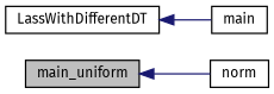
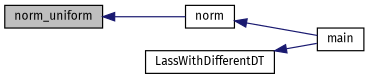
  digraph {
    fontname="Fira Sans"
    rankdir=LR
    node [color=black fillcolor=white fontname="Fira Sans" fontsize=10 shape=record style=filled]
    edge [color=midnightblue dir=back fontname="Fira Sans" fontsize=10 labelfontname=Helvetica labelfontsize=10 style=solid]
-   n1 [fillcolor=grey75 fontcolor=black height=0.2 label=main_uniform width=0.4]
+   n1 [fillcolor=grey75 fontcolor=black height=0.2 label=norm_uniform width=0.4]
    n2 [height=0.2 label=norm width=0.4]
    n3 [height=0.2 label=main width=0.4]
    n4 [height=0.2 label=LassWithDifferentDT width=0.4]
    n1 -> n2
+   n2 -> n3
    n4 -> n3
  }
